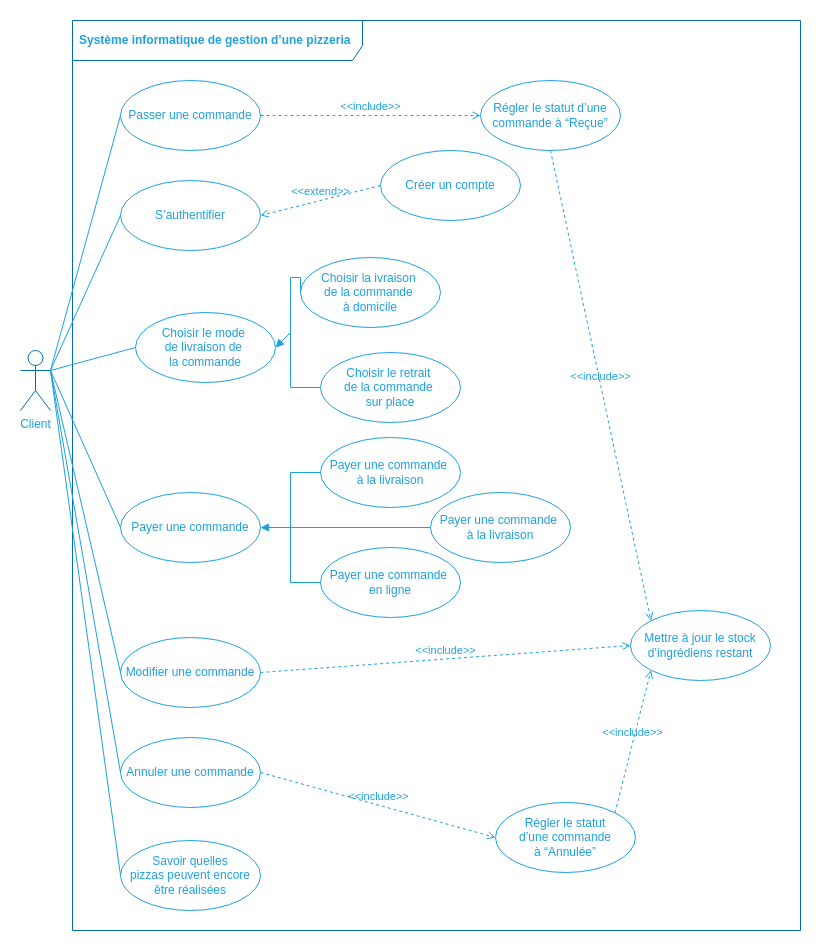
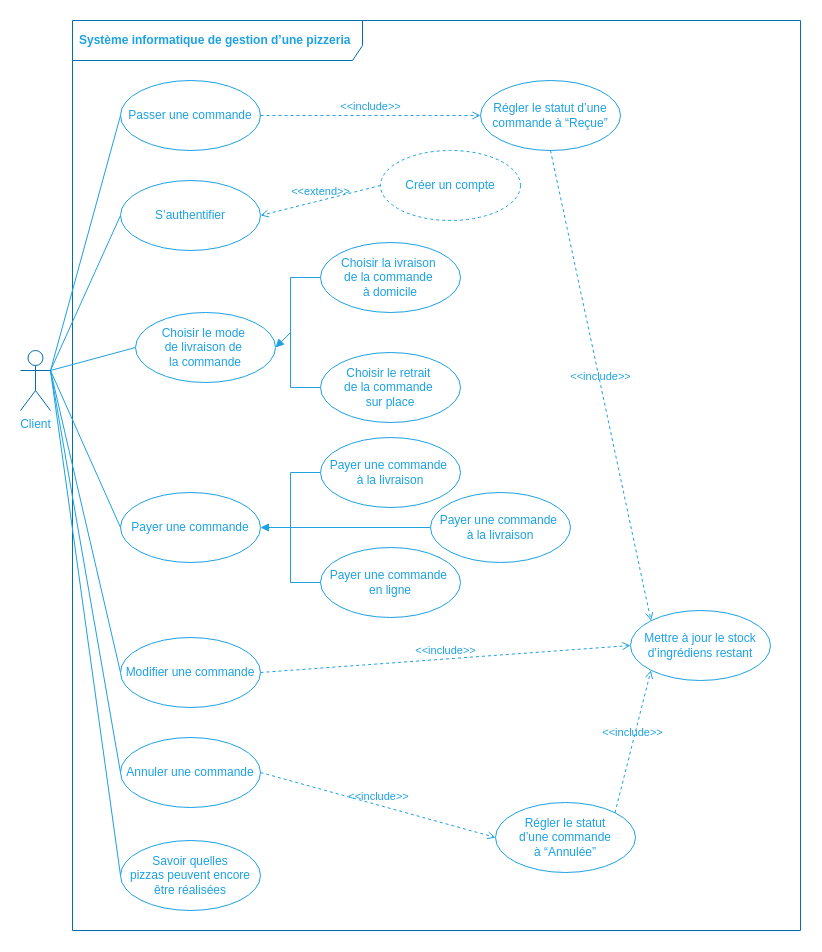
  <mxCell id="0" />
  <mxCell id="1" value="Application" style="" parent="0" />
  <mxCell id="2" value="&lt;font color=&quot;#1da1e1&quot;&gt;Système informatique de gestion d’une pizzeria&lt;/font&gt;" style="shape=umlFrame;whiteSpace=wrap;html=1;width=290;height=40;boundedLbl=1;verticalAlign=middle;align=left;spacingLeft=5;strokeColor=#006EAF;fontColor=#ffffff;fillColor=none;fontStyle=1" vertex="1" parent="1"><mxGeometry x="72" y="20" width="728" height="910" as="geometry" /></mxCell>
  <mxCell id="3" value="&lt;font color=&quot;#1da1e1&quot;&gt;Mettre à jour le stock d’ingrédiens restant&lt;/font&gt;" style="ellipse;whiteSpace=wrap;html=1;fillColor=none;strokeColor=#1DA1E1;" vertex="1" parent="1"><mxGeometry x="630" y="610" width="140" height="70" as="geometry" /></mxCell>
  <mxCell id="4" value="&lt;font color=&quot;#1da1e1&quot;&gt;Régler le statut d’une commande à “Reçue”&lt;/font&gt;" style="ellipse;whiteSpace=wrap;html=1;fillColor=none;strokeColor=#1DA1E1;" vertex="1" parent="1"><mxGeometry x="480" y="80" width="140" height="70" as="geometry" /></mxCell>
  <mxCell id="5" style="edgeStyle=none;rounded=0;orthogonalLoop=1;jettySize=auto;html=1;exitX=0;exitY=0.5;exitDx=0;exitDy=0;entryX=1;entryY=0.333;entryDx=0;entryDy=0;entryPerimeter=0;endArrow=none;endFill=0;strokeColor=#1DA1E1;" edge="1" parent="1" source="6" target="41"><mxGeometry relative="1" as="geometry" /></mxCell>
  <mxCell id="6" value="&lt;font color=&quot;#1da1e1&quot;&gt;Modifier une commande&lt;/font&gt;" style="ellipse;whiteSpace=wrap;html=1;fillColor=none;strokeColor=#1DA1E1;" vertex="1" parent="1"><mxGeometry x="120" y="637" width="140" height="70" as="geometry" /></mxCell>
  <mxCell id="7" style="edgeStyle=none;rounded=0;orthogonalLoop=1;jettySize=auto;html=1;exitX=0;exitY=0.5;exitDx=0;exitDy=0;entryX=1;entryY=0.333;entryDx=0;entryDy=0;entryPerimeter=0;endArrow=none;endFill=0;strokeColor=#1DA1E1;" edge="1" parent="1" source="8" target="41"><mxGeometry relative="1" as="geometry" /></mxCell>
  <mxCell id="8" value="&lt;font color=&quot;#1da1e1&quot;&gt;Annuler une commande&lt;/font&gt;" style="ellipse;whiteSpace=wrap;html=1;fillColor=none;strokeColor=#1DA1E1;" vertex="1" parent="1"><mxGeometry x="120" y="737" width="140" height="70" as="geometry" /></mxCell>
  <mxCell id="9" style="edgeStyle=none;rounded=0;orthogonalLoop=1;jettySize=auto;html=1;exitX=0;exitY=0.5;exitDx=0;exitDy=0;entryX=1;entryY=0.333;entryDx=0;entryDy=0;entryPerimeter=0;endArrow=none;endFill=0;strokeColor=#1DA1E1;" edge="1" parent="1" source="10" target="41"><mxGeometry relative="1" as="geometry" /></mxCell>
  <mxCell id="10" value="&lt;font color=&quot;#1da1e1&quot;&gt;Passer une commande&lt;/font&gt;" style="ellipse;whiteSpace=wrap;html=1;fillColor=none;strokeColor=#1DA1E1;" vertex="1" parent="1"><mxGeometry x="120" y="80" width="140" height="70" as="geometry" /></mxCell>
  <mxCell id="11" style="edgeStyle=none;rounded=0;orthogonalLoop=1;jettySize=auto;html=1;exitX=0;exitY=0.5;exitDx=0;exitDy=0;entryX=1;entryY=0.333;entryDx=0;entryDy=0;entryPerimeter=0;endArrow=none;endFill=0;strokeColor=#1DA1E1;" edge="1" parent="1" source="34" target="41"><mxGeometry relative="1" as="geometry" /></mxCell>
  <mxCell id="12" style="edgeStyle=none;rounded=0;orthogonalLoop=1;jettySize=auto;html=1;exitX=0;exitY=0.5;exitDx=0;exitDy=0;endArrow=none;endFill=0;strokeColor=#1DA1E1;" edge="1" parent="1" source="6" target="6"><mxGeometry relative="1" as="geometry" /></mxCell>
  <mxCell id="13" value="&lt;font color=&quot;#1da1e1&quot;&gt;&amp;lt;&amp;lt;include&amp;gt;&amp;gt;&lt;/font&gt;" style="html=1;verticalAlign=bottom;labelBackgroundColor=none;endArrow=open;endFill=0;dashed=1;strokeColor=#1DA1E1;exitX=1;exitY=0.5;exitDx=0;exitDy=0;entryX=0;entryY=0.5;entryDx=0;entryDy=0;" edge="1" parent="1" source="10" target="4"><mxGeometry width="160" relative="1" as="geometry"><mxPoint x="260" y="160" as="sourcePoint" /><mxPoint x="420" y="160" as="targetPoint" /></mxGeometry></mxCell>
  <mxCell id="14" value="&lt;font color=&quot;#1da1e1&quot;&gt;&amp;lt;&amp;lt;include&amp;gt;&amp;gt;&lt;/font&gt;" style="html=1;verticalAlign=bottom;labelBackgroundColor=none;endArrow=open;endFill=0;dashed=1;strokeColor=#1DA1E1;exitX=0.5;exitY=1;exitDx=0;exitDy=0;entryX=0;entryY=0;entryDx=0;entryDy=0;" edge="1" parent="1" source="4" target="3"><mxGeometry width="160" relative="1" as="geometry"><mxPoint x="270" y="125" as="sourcePoint" /><mxPoint x="370" y="125" as="targetPoint" /></mxGeometry></mxCell>
  <mxCell id="15" value="&lt;font color=&quot;#1da1e1&quot;&gt;&amp;lt;&amp;lt;include&amp;gt;&amp;gt;&lt;/font&gt;" style="html=1;verticalAlign=bottom;labelBackgroundColor=none;endArrow=open;endFill=0;dashed=1;strokeColor=#1DA1E1;exitX=1;exitY=0.5;exitDx=0;exitDy=0;entryX=0;entryY=0.5;entryDx=0;entryDy=0;" edge="1" parent="1" source="6" target="3"><mxGeometry width="160" relative="1" as="geometry"><mxPoint x="270" y="125" as="sourcePoint" /><mxPoint x="370" y="125" as="targetPoint" /></mxGeometry></mxCell>
  <mxCell id="16" value="" style="group" vertex="1" connectable="0" parent="1"><mxGeometry x="120" y="242" width="340" height="180" as="geometry" /></mxCell>
  <mxCell id="17" value="&lt;span style=&quot;color: rgb(29 , 161 , 225)&quot;&gt;Choisir le mode&amp;nbsp;&lt;/span&gt;&lt;br style=&quot;color: rgb(29 , 161 , 225)&quot;&gt;&lt;span style=&quot;color: rgb(29 , 161 , 225)&quot;&gt;de livraison de&amp;nbsp;&lt;/span&gt;&lt;br style=&quot;color: rgb(29 , 161 , 225)&quot;&gt;&lt;span style=&quot;color: rgb(29 , 161 , 225)&quot;&gt;la commande&lt;/span&gt;" style="ellipse;whiteSpace=wrap;html=1;fillColor=none;strokeColor=#1DA1E1;" vertex="1" parent="16"><mxGeometry x="15" y="70" width="140" height="70" as="geometry" /></mxCell>
  <mxCell id="18" value="" style="group" vertex="1" connectable="0" parent="16"><mxGeometry x="170" width="170" height="180" as="geometry" /></mxCell>
  <mxCell id="19" value="&lt;span style=&quot;color: rgb(29 , 161 , 225)&quot;&gt;Choisir le retrait&amp;nbsp;&lt;/span&gt;&lt;br style=&quot;color: rgb(29 , 161 , 225)&quot;&gt;&lt;span style=&quot;color: rgb(29 , 161 , 225)&quot;&gt;de la commande&amp;nbsp;&lt;/span&gt;&lt;br style=&quot;color: rgb(29 , 161 , 225)&quot;&gt;&lt;span style=&quot;color: rgb(29 , 161 , 225)&quot;&gt;sur place&lt;/span&gt;" style="ellipse;whiteSpace=wrap;html=1;fillColor=none;strokeColor=#1DA1E1;" vertex="1" parent="18"><mxGeometry x="30" y="110" width="140" height="70" as="geometry" /></mxCell>
  <mxCell id="20" style="edgeStyle=orthogonalEdgeStyle;rounded=0;orthogonalLoop=1;jettySize=auto;html=1;exitX=0;exitY=0.5;exitDx=0;exitDy=0;entryX=0;entryY=0.5;entryDx=0;entryDy=0;endArrow=none;endFill=0;strokeColor=#1DA1E1;" edge="1" parent="18" source="21" target="19"><mxGeometry relative="1" as="geometry"><Array as="points"><mxPoint y="35" /><mxPoint y="145" /></Array></mxGeometry></mxCell>
- <mxCell id="21" value="&lt;span style=&quot;color: rgb(29 , 161 , 225)&quot;&gt;Choisir la ivraison&amp;nbsp;&lt;/span&gt;&lt;br style=&quot;color: rgb(29 , 161 , 225)&quot;&gt;&lt;span style=&quot;color: rgb(29 , 161 , 225)&quot;&gt;de la commande&amp;nbsp;&lt;/span&gt;&lt;br style=&quot;color: rgb(29 , 161 , 225)&quot;&gt;&lt;span style=&quot;color: rgb(29 , 161 , 225)&quot;&gt;à domicile&lt;/span&gt;" style="ellipse;whiteSpace=wrap;html=1;fillColor=none;strokeColor=#1DA1E1;" vertex="1" parent="18"><mxGeometry x="10" y="15" width="140" height="70" as="geometry" /></mxCell>
+ <mxCell id="21" value="&lt;span style=&quot;color: rgb(29 , 161 , 225)&quot;&gt;Choisir la ivraison&amp;nbsp;&lt;/span&gt;&lt;br style=&quot;color: rgb(29 , 161 , 225)&quot;&gt;&lt;span style=&quot;color: rgb(29 , 161 , 225)&quot;&gt;de la commande&amp;nbsp;&lt;/span&gt;&lt;br style=&quot;color: rgb(29 , 161 , 225)&quot;&gt;&lt;span style=&quot;color: rgb(29 , 161 , 225)&quot;&gt;à domicile&lt;/span&gt;" style="ellipse;whiteSpace=wrap;html=1;fillColor=none;strokeColor=#1DA1E1;" vertex="1" parent="18"><mxGeometry x="30" width="140" height="70" as="geometry" /></mxCell>
  <mxCell id="22" style="rounded=0;orthogonalLoop=1;jettySize=auto;html=1;endArrow=block;endFill=1;strokeColor=#1DA1E1;entryX=1;entryY=0.5;entryDx=0;entryDy=0;" edge="1" parent="16" target="17"><mxGeometry relative="1" as="geometry"><mxPoint x="-240.5" y="-160" as="targetPoint" /><mxPoint x="170" y="90" as="sourcePoint" /></mxGeometry></mxCell>
  <mxCell id="23" value="&lt;font color=&quot;#1da1e1&quot;&gt;Régler le statut &lt;br&gt;d’une commande &lt;br&gt;à “Annulée”&lt;/font&gt;" style="ellipse;whiteSpace=wrap;html=1;fillColor=none;strokeColor=#1DA1E1;" vertex="1" parent="1"><mxGeometry x="495" y="802" width="140" height="70" as="geometry" /></mxCell>
  <mxCell id="24" value="&lt;font color=&quot;#1da1e1&quot;&gt;&amp;lt;&amp;lt;include&amp;gt;&amp;gt;&lt;/font&gt;" style="html=1;verticalAlign=bottom;labelBackgroundColor=none;endArrow=open;endFill=0;dashed=1;strokeColor=#1DA1E1;exitX=1;exitY=0.5;exitDx=0;exitDy=0;entryX=0;entryY=0.5;entryDx=0;entryDy=0;" edge="1" parent="1" source="8" target="23"><mxGeometry width="160" relative="1" as="geometry"><mxPoint x="270" y="690" as="sourcePoint" /><mxPoint x="340" y="690" as="targetPoint" /></mxGeometry></mxCell>
  <mxCell id="25" value="&lt;font color=&quot;#1da1e1&quot;&gt;&amp;lt;&amp;lt;include&amp;gt;&amp;gt;&lt;/font&gt;" style="html=1;verticalAlign=bottom;labelBackgroundColor=none;endArrow=open;endFill=0;dashed=1;strokeColor=#1DA1E1;exitX=1;exitY=0;exitDx=0;exitDy=0;entryX=0;entryY=1;entryDx=0;entryDy=0;" edge="1" parent="1" source="23" target="3"><mxGeometry width="160" relative="1" as="geometry"><mxPoint x="280" y="135" as="sourcePoint" /><mxPoint x="350" y="135" as="targetPoint" /></mxGeometry></mxCell>
  <mxCell id="26" style="edgeStyle=none;rounded=0;orthogonalLoop=1;jettySize=auto;html=1;exitX=0;exitY=0.5;exitDx=0;exitDy=0;entryX=1;entryY=0.333;entryDx=0;entryDy=0;entryPerimeter=0;endArrow=none;endFill=0;strokeColor=#1DA1E1;" edge="1" parent="1" source="17" target="41"><mxGeometry relative="1" as="geometry" /></mxCell>
- <mxCell id="27" value="&lt;font color=&quot;#1da1e1&quot;&gt;Créer un compte&lt;/font&gt;" style="ellipse;whiteSpace=wrap;html=1;fillColor=none;strokeColor=#1DA1E1;" vertex="1" parent="1"><mxGeometry x="380" y="150" width="140" height="70" as="geometry" /></mxCell>
+ <mxCell id="27" value="&lt;font color=&quot;#1da1e1&quot;&gt;Créer un compte&lt;/font&gt;" style="ellipse;whiteSpace=wrap;html=1;fillColor=none;strokeColor=#1DA1E1;dashed=1;" vertex="1" parent="1"><mxGeometry x="380" y="150" width="140" height="70" as="geometry" /></mxCell>
  <mxCell id="28" style="edgeStyle=none;rounded=0;orthogonalLoop=1;jettySize=auto;html=1;exitX=0;exitY=0.5;exitDx=0;exitDy=0;entryX=1;entryY=0.333;entryDx=0;entryDy=0;entryPerimeter=0;endArrow=none;endFill=0;strokeColor=#1DA1E1;" edge="1" parent="1" source="29" target="41"><mxGeometry relative="1" as="geometry" /></mxCell>
  <mxCell id="29" value="&lt;font color=&quot;#1da1e1&quot;&gt;S’authentifier&lt;/font&gt;" style="ellipse;whiteSpace=wrap;html=1;fillColor=none;strokeColor=#1DA1E1;" vertex="1" parent="1"><mxGeometry x="120" y="180" width="140" height="70" as="geometry" /></mxCell>
  <mxCell id="30" value="&lt;font color=&quot;#1da1e1&quot;&gt;&amp;lt;&amp;lt;extend&amp;gt;&amp;gt;&lt;/font&gt;" style="html=1;verticalAlign=bottom;labelBackgroundColor=none;endArrow=open;endFill=0;dashed=1;strokeColor=#1DA1E1;entryX=1;entryY=0.5;entryDx=0;entryDy=0;exitX=0;exitY=0.5;exitDx=0;exitDy=0;" edge="1" parent="1" source="27" target="29"><mxGeometry width="160" relative="1" as="geometry"><mxPoint x="257" y="160" as="sourcePoint" /><mxPoint x="417" y="160" as="targetPoint" /></mxGeometry></mxCell>
  <mxCell id="31" style="edgeStyle=none;rounded=0;orthogonalLoop=1;jettySize=auto;html=1;exitX=0;exitY=0.5;exitDx=0;exitDy=0;entryX=1;entryY=0.333;entryDx=0;entryDy=0;entryPerimeter=0;endArrow=none;endFill=0;strokeColor=#1DA1E1;" edge="1" parent="1" source="32" target="41"><mxGeometry relative="1" as="geometry" /></mxCell>
  <mxCell id="32" value="&lt;font color=&quot;#1da1e1&quot;&gt;Savoir quelles &lt;br&gt;pizzas peuvent encore être réalisées&lt;br&gt;&lt;/font&gt;" style="ellipse;whiteSpace=wrap;html=1;fillColor=none;strokeColor=#1DA1E1;" vertex="1" parent="1"><mxGeometry x="120" y="840" width="140" height="70" as="geometry" /></mxCell>
  <mxCell id="33" value="" style="group" vertex="1" connectable="0" parent="1"><mxGeometry x="120" y="437" width="450" height="180" as="geometry" /></mxCell>
  <mxCell id="34" value="&lt;font color=&quot;#1da1e1&quot;&gt;Payer une commande&lt;/font&gt;" style="ellipse;whiteSpace=wrap;html=1;fillColor=none;strokeColor=#1DA1E1;" vertex="1" parent="33"><mxGeometry y="55" width="140" height="70" as="geometry" /></mxCell>
  <mxCell id="35" style="rounded=0;orthogonalLoop=1;jettySize=auto;html=1;endArrow=block;endFill=1;strokeColor=#1DA1E1;entryX=1;entryY=0.5;entryDx=0;entryDy=0;exitX=0;exitY=0.5;exitDx=0;exitDy=0;" edge="1" parent="33" target="34" source="39"><mxGeometry as="geometry"><mxPoint x="-240.5" y="-160" as="targetPoint" /><mxPoint x="170" y="90" as="sourcePoint" /></mxGeometry></mxCell>
  <mxCell id="36" value="&lt;span style=&quot;color: rgb(29 , 161 , 225)&quot;&gt;Payer une commande&amp;nbsp;&lt;/span&gt;&lt;br style=&quot;color: rgb(29 , 161 , 225)&quot;&gt;&lt;span style=&quot;color: rgb(29 , 161 , 225)&quot;&gt;en ligne&lt;/span&gt;" style="ellipse;whiteSpace=wrap;html=1;fillColor=none;strokeColor=#1DA1E1;" vertex="1" parent="33"><mxGeometry x="200" y="110" width="140" height="70" as="geometry" /></mxCell>
  <mxCell id="37" style="edgeStyle=orthogonalEdgeStyle;rounded=0;orthogonalLoop=1;jettySize=auto;html=1;exitX=0;exitY=0.5;exitDx=0;exitDy=0;entryX=0;entryY=0.5;entryDx=0;entryDy=0;endArrow=none;endFill=0;strokeColor=#1DA1E1;" edge="1" parent="33" source="38" target="36"><mxGeometry x="170" as="geometry"><Array as="points"><mxPoint x="170" y="35" /><mxPoint x="170" y="145" /></Array></mxGeometry></mxCell>
  <mxCell id="38" value="&lt;span style=&quot;color: rgb(29 , 161 , 225)&quot;&gt;Payer une commande&amp;nbsp;&lt;/span&gt;&lt;br style=&quot;color: rgb(29 , 161 , 225)&quot;&gt;&lt;span style=&quot;color: rgb(29 , 161 , 225)&quot;&gt;à la livraison&lt;/span&gt;" style="ellipse;whiteSpace=wrap;html=1;fillColor=none;strokeColor=#1DA1E1;" vertex="1" parent="33"><mxGeometry x="200" width="140" height="70" as="geometry" /></mxCell>
  <mxCell id="39" value="&lt;span style=&quot;color: rgb(29 , 161 , 225)&quot;&gt;Payer une commande&amp;nbsp;&lt;/span&gt;&lt;br style=&quot;color: rgb(29 , 161 , 225)&quot;&gt;&lt;span style=&quot;color: rgb(29 , 161 , 225)&quot;&gt;à la livraison&lt;/span&gt;" style="ellipse;whiteSpace=wrap;html=1;fillColor=none;strokeColor=#1DA1E1;" vertex="1" parent="33"><mxGeometry x="310" y="55" width="140" height="70" as="geometry" /></mxCell>
  <mxCell id="40" value="Acteurs et actions" parent="0" />
  <mxCell id="41" value="&lt;font color=&quot;#1da1e1&quot;&gt;Client&lt;/font&gt;" style="shape=umlActor;verticalLabelPosition=bottom;verticalAlign=top;html=1;strokeColor=#006EAF;fontColor=#ffffff;fillColor=none;" parent="40" vertex="1"><mxGeometry x="20" y="350" width="30" height="60" as="geometry" /></mxCell>
